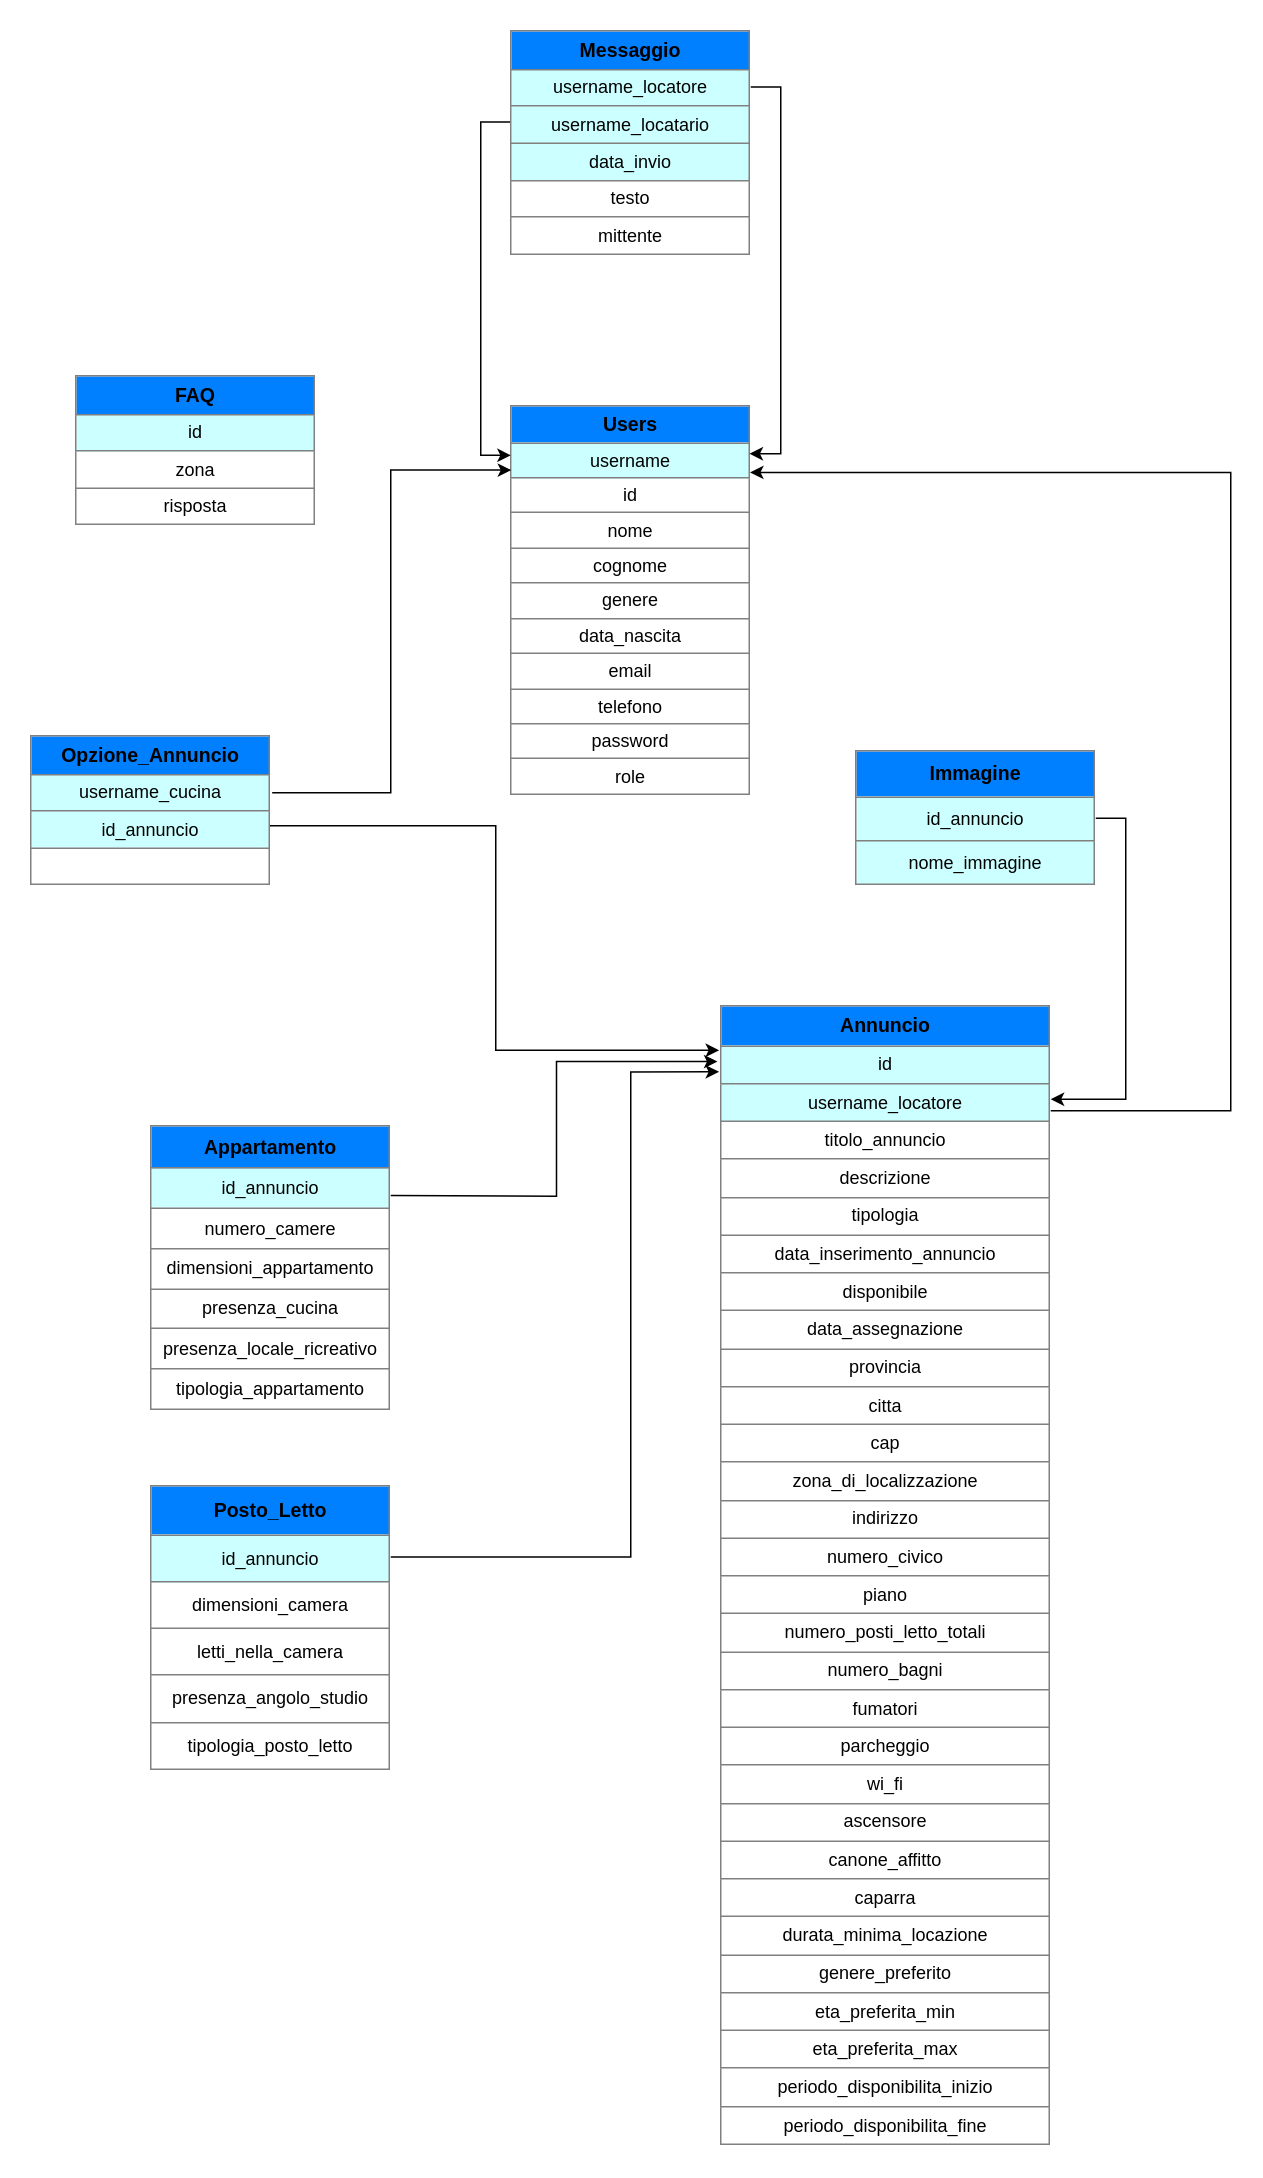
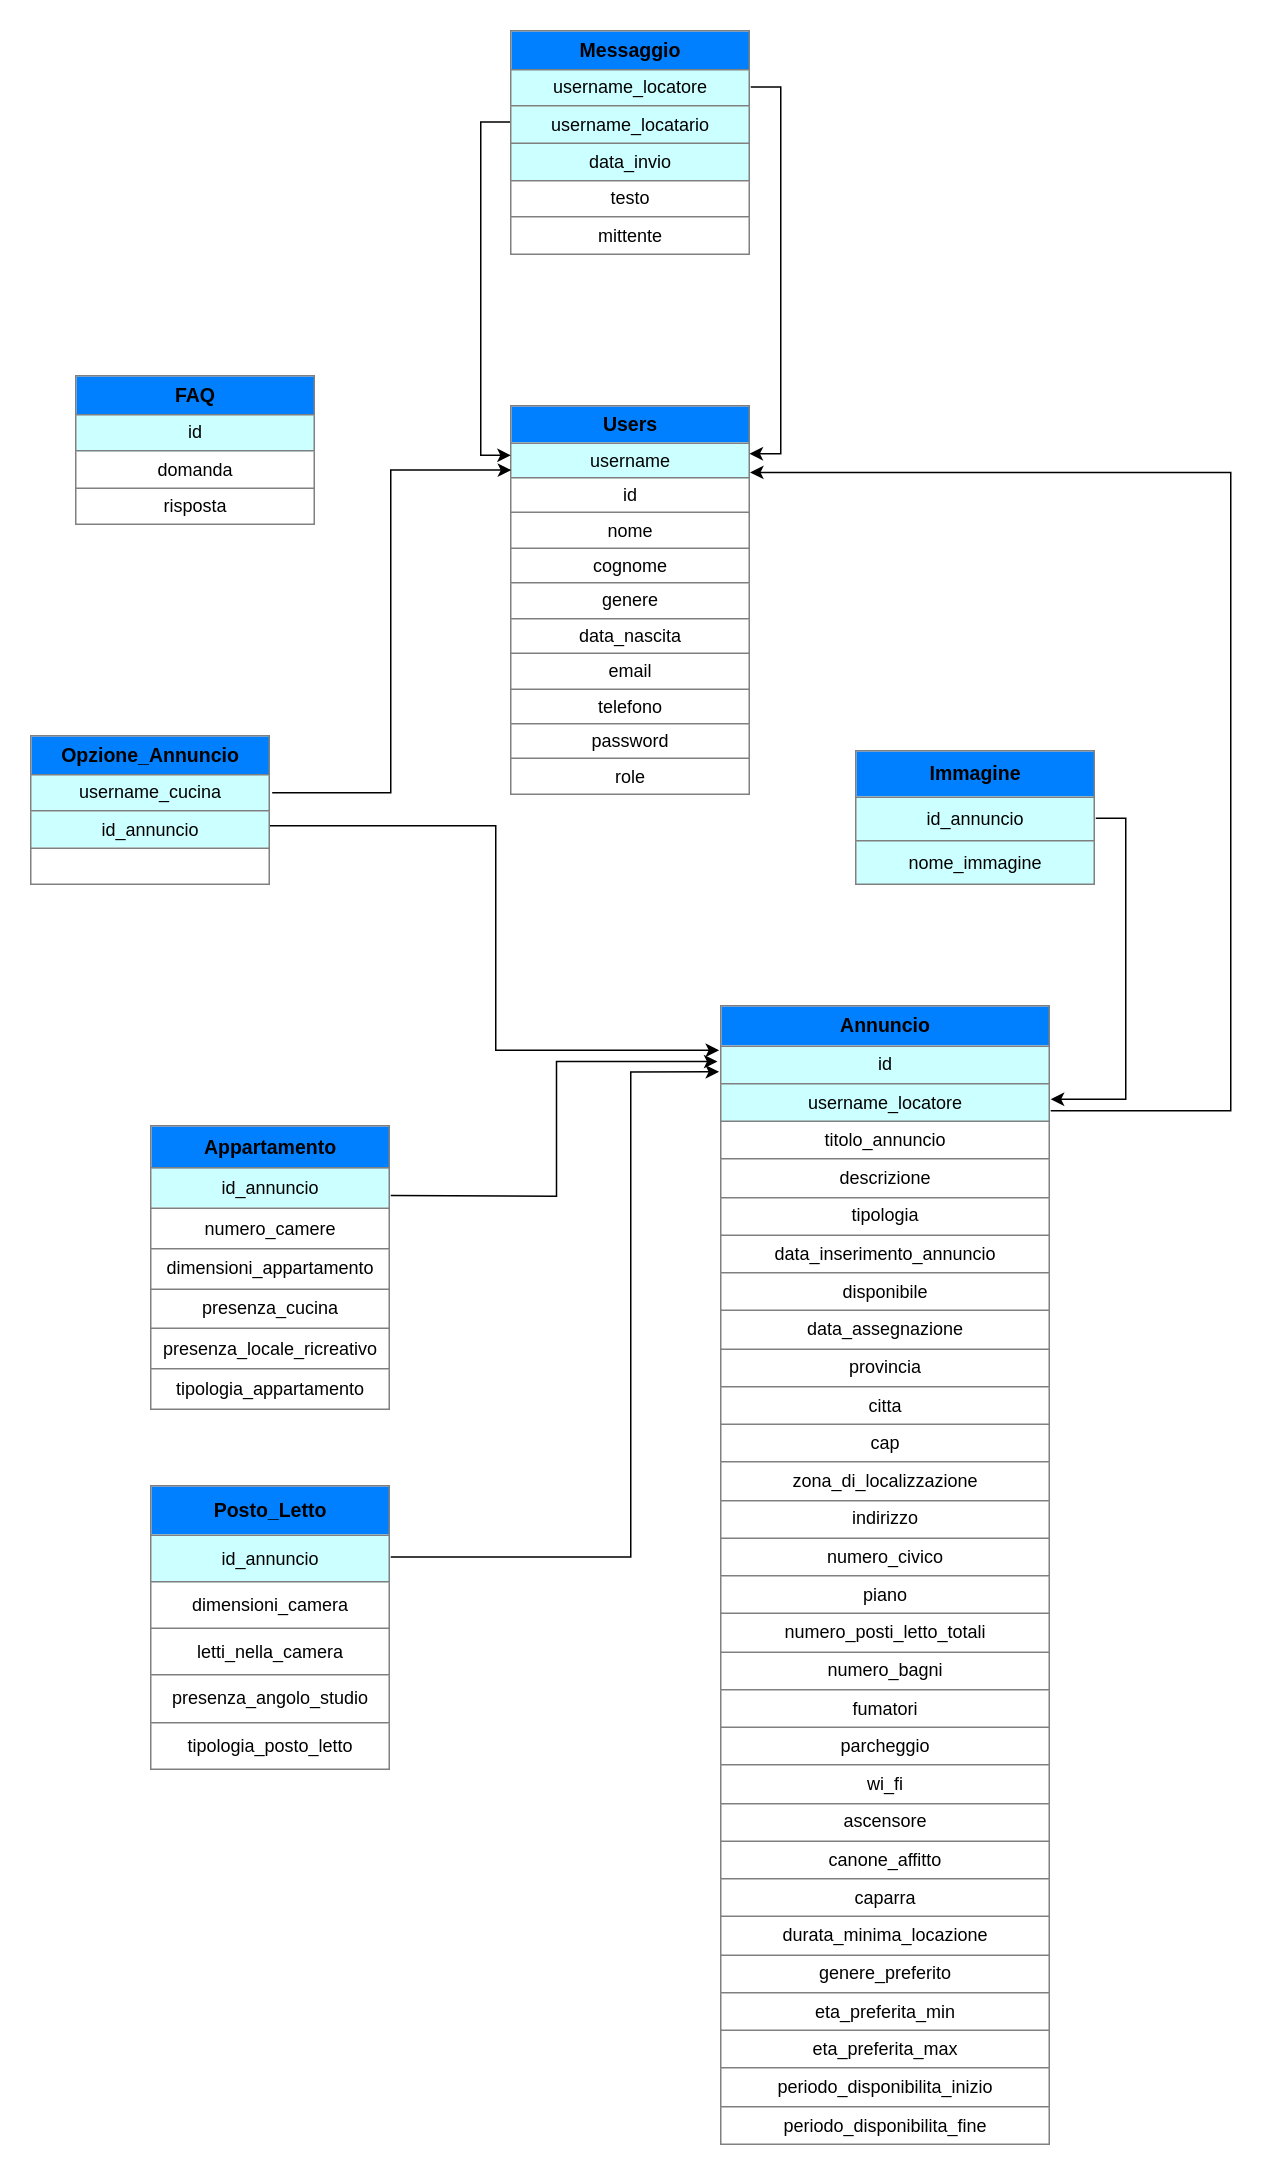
  <mxCell id="0" />
  <mxCell id="1" parent="0" />
  <mxCell id="2" value="&lt;table border=&quot;1&quot; width=&quot;100%&quot; cellpadding=&quot;4&quot; style=&quot;width: 100% ; height: 100% ; border-collapse: collapse&quot;&gt;&lt;tbody&gt;&lt;tr&gt;&lt;th style=&quot;background-color: rgb(0 , 127 , 255)&quot;&gt;&lt;span style=&quot;font-size: 13px;&quot;&gt;Users&lt;/span&gt;&lt;/th&gt;&lt;/tr&gt;&lt;tr style=&quot;font-size: 13px&quot;&gt;&lt;td style=&quot;font-size: 12px ; background-color: rgb(204 , 255 , 255)&quot;&gt;username&lt;/td&gt;&lt;/tr&gt;&lt;tr&gt;&lt;td&gt;id&lt;/td&gt;&lt;/tr&gt;&lt;tr&gt;&lt;td&gt;nome&lt;/td&gt;&lt;/tr&gt;&lt;tr&gt;&lt;td&gt;cognome&lt;br&gt;&lt;/td&gt;&lt;/tr&gt;&lt;tr&gt;&lt;td&gt;genere&lt;/td&gt;&lt;/tr&gt;&lt;tr&gt;&lt;td&gt;data_nascita&lt;/td&gt;&lt;/tr&gt;&lt;tr&gt;&lt;td&gt;email&lt;/td&gt;&lt;/tr&gt;&lt;tr&gt;&lt;td&gt;telefono&lt;/td&gt;&lt;/tr&gt;&lt;tr&gt;&lt;td&gt;password&lt;/td&gt;&lt;/tr&gt;&lt;tr&gt;&lt;td&gt;role&lt;/td&gt;&lt;/tr&gt;&lt;/tbody&gt;&lt;/table&gt;" style="text;html=1;overflow=fill;align=center;" parent="1" vertex="1"><mxGeometry x="340" y="270" width="160" height="260" as="geometry" /></mxCell>
  <mxCell id="3" style="edgeStyle=orthogonalEdgeStyle;rounded=0;orthogonalLoop=1;jettySize=auto;html=1;exitX=1;exitY=0.25;exitDx=0;exitDy=0;entryX=0.995;entryY=0.123;entryDx=0;entryDy=0;entryPerimeter=0;" parent="1" source="5" target="2" edge="1"><mxGeometry relative="1" as="geometry" /></mxCell>
  <mxCell id="4" style="edgeStyle=orthogonalEdgeStyle;rounded=0;orthogonalLoop=1;jettySize=auto;html=1;exitX=0;exitY=0.406;exitDx=0;exitDy=0;entryX=0;entryY=0.127;entryDx=0;entryDy=0;entryPerimeter=0;exitPerimeter=0;" parent="1" source="5" target="2" edge="1"><mxGeometry relative="1" as="geometry" /></mxCell>
  <mxCell id="5" value="&lt;table border=&quot;1&quot; width=&quot;100%&quot; cellpadding=&quot;4&quot; style=&quot;width: 100% ; height: 100% ; border-collapse: collapse&quot;&gt;&lt;tbody&gt;&lt;tr&gt;&lt;th style=&quot;background-color: rgb(0 , 127 , 255)&quot;&gt;&lt;span style=&quot;font-size: 13px&quot;&gt;Messaggio&lt;/span&gt;&lt;/th&gt;&lt;/tr&gt;&lt;tr style=&quot;font-size: 13px&quot;&gt;&lt;td style=&quot;font-size: 12px ; background-color: rgb(204 , 255 , 255)&quot;&gt;username_locatore&lt;/td&gt;&lt;/tr&gt;&lt;tr&gt;&lt;td style=&quot;background-color: rgb(204 , 255 , 255)&quot;&gt;username_locatario&lt;/td&gt;&lt;/tr&gt;&lt;tr&gt;&lt;td style=&quot;background-color: rgb(204 , 255 , 255)&quot;&gt;data_invio&lt;/td&gt;&lt;/tr&gt;&lt;tr&gt;&lt;td&gt;testo&lt;/td&gt;&lt;/tr&gt;&lt;tr&gt;&lt;td&gt;mittente&lt;/td&gt;&lt;/tr&gt;&lt;/tbody&gt;&lt;/table&gt;" style="text;html=1;overflow=fill;align=center;" parent="1" vertex="1"><mxGeometry x="340" y="20" width="160" height="150" as="geometry" /></mxCell>
  <mxCell id="6" style="edgeStyle=orthogonalEdgeStyle;rounded=0;orthogonalLoop=1;jettySize=auto;html=1;entryX=0.997;entryY=0.171;entryDx=0;entryDy=0;entryPerimeter=0;" parent="1" target="2" edge="1"><mxGeometry relative="1" as="geometry"><mxPoint x="700" y="740" as="sourcePoint" /><Array as="points"><mxPoint x="700" y="740" /><mxPoint x="820" y="740" /><mxPoint x="820" y="315" /></Array></mxGeometry></mxCell>
  <mxCell id="7" value="&lt;table border=&quot;1&quot; width=&quot;100%&quot; cellpadding=&quot;4&quot; style=&quot;width: 100% ; height: 100% ; border-collapse: collapse&quot;&gt;&lt;tbody&gt;&lt;tr&gt;&lt;th style=&quot;background-color: rgb(0 , 127 , 255)&quot;&gt;&lt;font style=&quot;font-size: 13px&quot;&gt;Annuncio&lt;/font&gt;&lt;/th&gt;&lt;/tr&gt;&lt;tr style=&quot;font-size: 13px&quot;&gt;&lt;td style=&quot;font-size: 12px ; background-color: rgb(204 , 255 , 255)&quot;&gt;id&lt;/td&gt;&lt;/tr&gt;&lt;tr&gt;&lt;td style=&quot;background-color: rgb(204 , 255 , 255)&quot;&gt;username_locatore&lt;/td&gt;&lt;/tr&gt;&lt;tr&gt;&lt;td&gt;titolo_annuncio&lt;/td&gt;&lt;/tr&gt;&lt;tr&gt;&lt;td&gt;descrizione&lt;br&gt;&lt;/td&gt;&lt;/tr&gt;&lt;tr&gt;&lt;td&gt;tipologia&lt;/td&gt;&lt;/tr&gt;&lt;tr&gt;&lt;td&gt;data_inserimento_annuncio&lt;/td&gt;&lt;/tr&gt;&lt;tr&gt;&lt;td&gt;disponibile&lt;/td&gt;&lt;/tr&gt;&lt;tr&gt;&lt;td&gt;data_assegnazione&lt;/td&gt;&lt;/tr&gt;&lt;tr&gt;&lt;td&gt;provincia&lt;/td&gt;&lt;/tr&gt;&lt;tr&gt;&lt;td&gt;citta&lt;/td&gt;&lt;/tr&gt;&lt;tr&gt;&lt;td&gt;cap&lt;/td&gt;&lt;/tr&gt;&lt;tr&gt;&lt;td&gt;zona_di_localizzazione&lt;br&gt;&lt;/td&gt;&lt;/tr&gt;&lt;tr&gt;&lt;td&gt;indirizzo&lt;/td&gt;&lt;/tr&gt;&lt;tr&gt;&lt;td&gt;numero_civico&lt;/td&gt;&lt;/tr&gt;&lt;tr&gt;&lt;td&gt;piano&lt;/td&gt;&lt;/tr&gt;&lt;tr&gt;&lt;td&gt;numero_posti_letto_totali&lt;/td&gt;&lt;/tr&gt;&lt;tr&gt;&lt;td&gt;numero_bagni&lt;/td&gt;&lt;/tr&gt;&lt;tr&gt;&lt;td&gt;fumatori&lt;/td&gt;&lt;/tr&gt;&lt;tr&gt;&lt;td&gt;parcheggio&lt;/td&gt;&lt;/tr&gt;&lt;tr&gt;&lt;td&gt;wi_fi&lt;/td&gt;&lt;/tr&gt;&lt;tr&gt;&lt;td&gt;ascensore&lt;/td&gt;&lt;/tr&gt;&lt;tr&gt;&lt;td&gt;canone_affitto&lt;/td&gt;&lt;/tr&gt;&lt;tr&gt;&lt;td&gt;caparra&lt;/td&gt;&lt;/tr&gt;&lt;tr&gt;&lt;td&gt;durata_minima_locazione&lt;/td&gt;&lt;/tr&gt;&lt;tr&gt;&lt;td&gt;genere_preferito&lt;/td&gt;&lt;/tr&gt;&lt;tr&gt;&lt;td&gt;eta_preferita_min&lt;/td&gt;&lt;/tr&gt;&lt;tr&gt;&lt;td&gt;eta_preferita_max&lt;/td&gt;&lt;/tr&gt;&lt;tr&gt;&lt;td&gt;periodo_disponibilita_inizio&lt;/td&gt;&lt;/tr&gt;&lt;tr&gt;&lt;td&gt;periodo_disponibilita_fine&lt;/td&gt;&lt;/tr&gt;&lt;/tbody&gt;&lt;/table&gt;" style="text;html=1;overflow=fill;align=center;" parent="1" vertex="1"><mxGeometry x="480" y="670" width="220" height="760" as="geometry" /></mxCell>
- <mxCell id="8" value="&lt;table border=&quot;1&quot; width=&quot;100%&quot; cellpadding=&quot;4&quot; style=&quot;width: 100% ; height: 100% ; border-collapse: collapse&quot;&gt;&lt;tbody&gt;&lt;tr&gt;&lt;th style=&quot;background-color: rgb(0 , 127 , 255)&quot;&gt;&lt;span style=&quot;font-size: 13px&quot;&gt;FAQ&lt;/span&gt;&lt;/th&gt;&lt;/tr&gt;&lt;tr style=&quot;font-size: 13px&quot;&gt;&lt;td style=&quot;font-size: 12px ; background-color: rgb(204 , 255 , 255)&quot;&gt;id&lt;/td&gt;&lt;/tr&gt;&lt;tr&gt;&lt;td&gt;zona&lt;/td&gt;&lt;/tr&gt;&lt;tr&gt;&lt;td&gt;risposta&lt;/td&gt;&lt;/tr&gt;&lt;/tbody&gt;&lt;/table&gt;" style="text;html=1;overflow=fill;align=center;" parent="1" vertex="1"><mxGeometry x="50" y="250" width="160" height="100" as="geometry" /></mxCell>
+ <mxCell id="8" value="&lt;table border=&quot;1&quot; width=&quot;100%&quot; cellpadding=&quot;4&quot; style=&quot;width: 100% ; height: 100% ; border-collapse: collapse&quot;&gt;&lt;tbody&gt;&lt;tr&gt;&lt;th style=&quot;background-color: rgb(0 , 127 , 255)&quot;&gt;&lt;span style=&quot;font-size: 13px&quot;&gt;FAQ&lt;/span&gt;&lt;/th&gt;&lt;/tr&gt;&lt;tr style=&quot;font-size: 13px&quot;&gt;&lt;td style=&quot;font-size: 12px ; background-color: rgb(204 , 255 , 255)&quot;&gt;id&lt;/td&gt;&lt;/tr&gt;&lt;tr&gt;&lt;td&gt;domanda&lt;/td&gt;&lt;/tr&gt;&lt;tr&gt;&lt;td&gt;risposta&lt;/td&gt;&lt;/tr&gt;&lt;/tbody&gt;&lt;/table&gt;" style="text;html=1;overflow=fill;align=center;" parent="1" vertex="1"><mxGeometry x="50" y="250" width="160" height="100" as="geometry" /></mxCell>
  <mxCell id="9" style="edgeStyle=orthogonalEdgeStyle;rounded=0;orthogonalLoop=1;jettySize=auto;html=1;exitX=1.006;exitY=0.38;exitDx=0;exitDy=0;entryX=0.002;entryY=0.165;entryDx=0;entryDy=0;entryPerimeter=0;exitPerimeter=0;" parent="1" source="11" target="2" edge="1"><mxGeometry relative="1" as="geometry" /></mxCell>
  <mxCell id="10" style="edgeStyle=orthogonalEdgeStyle;rounded=0;orthogonalLoop=1;jettySize=auto;html=1;exitX=0.994;exitY=0.6;exitDx=0;exitDy=0;entryX=-0.005;entryY=0.039;entryDx=0;entryDy=0;entryPerimeter=0;exitPerimeter=0;" parent="1" source="11" target="7" edge="1"><mxGeometry relative="1" as="geometry"><Array as="points"><mxPoint x="330" y="550" /><mxPoint x="330" y="700" /><mxPoint x="479" y="700" /></Array></mxGeometry></mxCell>
  <mxCell id="11" value="&lt;table border=&quot;1&quot; width=&quot;100%&quot; cellpadding=&quot;4&quot; style=&quot;width: 100% ; height: 100% ; border-collapse: collapse&quot;&gt;&lt;tbody&gt;&lt;tr&gt;&lt;th style=&quot;background-color: rgb(0 , 127 , 255)&quot;&gt;&lt;span style=&quot;font-size: 13px&quot;&gt;Opzione_Annuncio&lt;/span&gt;&lt;/th&gt;&lt;/tr&gt;&lt;tr style=&quot;font-size: 13px&quot;&gt;&lt;td style=&quot;font-size: 12px ; background-color: rgb(204 , 255 , 255)&quot;&gt;username_cucina&lt;/td&gt;&lt;/tr&gt;&lt;tr&gt;&lt;td style=&quot;background-color: rgb(204 , 255 , 255)&quot;&gt;id_annuncio&lt;br&gt;&lt;/td&gt;&lt;/tr&gt;&lt;tr&gt;&lt;td&gt;&lt;br&gt;&lt;/td&gt;&lt;/tr&gt;&lt;/tbody&gt;&lt;/table&gt;" style="text;html=1;overflow=fill;align=center;" parent="1" vertex="1"><mxGeometry x="20" y="490" width="160" height="100" as="geometry" /></mxCell>
  <mxCell id="12" style="edgeStyle=orthogonalEdgeStyle;rounded=0;orthogonalLoop=1;jettySize=auto;html=1;exitX=1;exitY=0.25;exitDx=0;exitDy=0;entryX=-0.01;entryY=0.049;entryDx=0;entryDy=0;entryPerimeter=0;" parent="1" target="7" edge="1"><mxGeometry relative="1" as="geometry"><mxPoint x="260" y="796.5" as="sourcePoint" /><mxPoint x="478.02" y="710.8" as="targetPoint" /></mxGeometry></mxCell>
  <mxCell id="13" value="&lt;table border=&quot;1&quot; width=&quot;100%&quot; cellpadding=&quot;4&quot; style=&quot;width: 100% ; height: 100% ; border-collapse: collapse&quot;&gt;&lt;tbody&gt;&lt;tr&gt;&lt;th style=&quot;background-color: rgb(0 , 127 , 255)&quot;&gt;&lt;span style=&quot;font-size: 13px;&quot;&gt;Appartamento&lt;/span&gt;&lt;/th&gt;&lt;/tr&gt;&lt;tr style=&quot;font-size: 13px&quot;&gt;&lt;td style=&quot;font-size: 12px ; background-color: rgb(204 , 255 , 255)&quot;&gt;id_annuncio&lt;/td&gt;&lt;/tr&gt;&lt;tr&gt;&lt;td&gt;numero_camere&lt;/td&gt;&lt;/tr&gt;&lt;tr&gt;&lt;td&gt;dimensioni_appartamento&lt;/td&gt;&lt;/tr&gt;&lt;tr&gt;&lt;td&gt;presenza_cucina&lt;/td&gt;&lt;/tr&gt;&lt;tr&gt;&lt;td&gt;presenza_locale_ricreativo&lt;/td&gt;&lt;/tr&gt;&lt;tr&gt;&lt;td&gt;tipologia_appartamento&lt;/td&gt;&lt;/tr&gt;&lt;/tbody&gt;&lt;/table&gt;" style="text;html=1;overflow=fill;align=center;" parent="1" vertex="1"><mxGeometry x="100" y="750" width="160" height="190" as="geometry" /></mxCell>
  <mxCell id="14" style="edgeStyle=orthogonalEdgeStyle;rounded=0;orthogonalLoop=1;jettySize=auto;html=1;exitX=1;exitY=0.25;exitDx=0;exitDy=0;entryX=-0.005;entryY=0.058;entryDx=0;entryDy=0;entryPerimeter=0;" parent="1" source="15" target="7" edge="1"><mxGeometry relative="1" as="geometry"><Array as="points"><mxPoint x="420" y="1038" /><mxPoint x="420" y="714" /></Array></mxGeometry></mxCell>
  <mxCell id="15" value="&lt;table border=&quot;1&quot; width=&quot;100%&quot; cellpadding=&quot;4&quot; style=&quot;width: 100% ; height: 100% ; border-collapse: collapse&quot;&gt;&lt;tbody&gt;&lt;tr&gt;&lt;th style=&quot;background-color: rgb(0 , 127 , 255)&quot;&gt;&lt;span style=&quot;font-size: 13px;&quot;&gt;Posto_Letto&lt;/span&gt;&lt;/th&gt;&lt;/tr&gt;&lt;tr style=&quot;font-size: 13px&quot;&gt;&lt;td style=&quot;font-size: 12px ; background-color: rgb(204 , 255 , 255)&quot;&gt;id_annuncio&lt;/td&gt;&lt;/tr&gt;&lt;tr&gt;&lt;td&gt;dimensioni_camera&lt;/td&gt;&lt;/tr&gt;&lt;tr&gt;&lt;td&gt;letti_nella_camera&lt;/td&gt;&lt;/tr&gt;&lt;tr&gt;&lt;td&gt;presenza_angolo_studio&lt;/td&gt;&lt;/tr&gt;&lt;tr&gt;&lt;td&gt;tipologia_posto_letto&lt;/td&gt;&lt;/tr&gt;&lt;/tbody&gt;&lt;/table&gt;" style="text;html=1;overflow=fill;align=center;" parent="1" vertex="1"><mxGeometry x="100" y="990" width="160" height="190" as="geometry" /></mxCell>
  <mxCell id="16" style="edgeStyle=orthogonalEdgeStyle;rounded=0;orthogonalLoop=1;jettySize=auto;html=1;exitX=1;exitY=0.5;exitDx=0;exitDy=0;entryX=1;entryY=0.082;entryDx=0;entryDy=0;entryPerimeter=0;" parent="1" source="17" target="7" edge="1"><mxGeometry relative="1" as="geometry" /></mxCell>
  <mxCell id="17" value="&lt;table border=&quot;1&quot; width=&quot;100%&quot; cellpadding=&quot;4&quot; style=&quot;width: 100% ; height: 100% ; border-collapse: collapse&quot;&gt;&lt;tbody&gt;&lt;tr&gt;&lt;th style=&quot;background-color: rgb(0 , 127 , 255)&quot;&gt;&lt;span style=&quot;font-size: 13px&quot;&gt;Immagine&lt;/span&gt;&lt;/th&gt;&lt;/tr&gt;&lt;tr&gt;&lt;td style=&quot;background-color: rgb(204 , 255 , 255)&quot;&gt;id_annuncio&lt;br&gt;&lt;/td&gt;&lt;/tr&gt;&lt;tr&gt;&lt;td style=&quot;background-color: rgb(204, 255, 255);&quot;&gt;nome_immagine&lt;/td&gt;&lt;/tr&gt;&lt;/tbody&gt;&lt;/table&gt;" style="text;html=1;overflow=fill;align=center;" parent="1" vertex="1"><mxGeometry x="570" y="500" width="160" height="90" as="geometry" /></mxCell>
